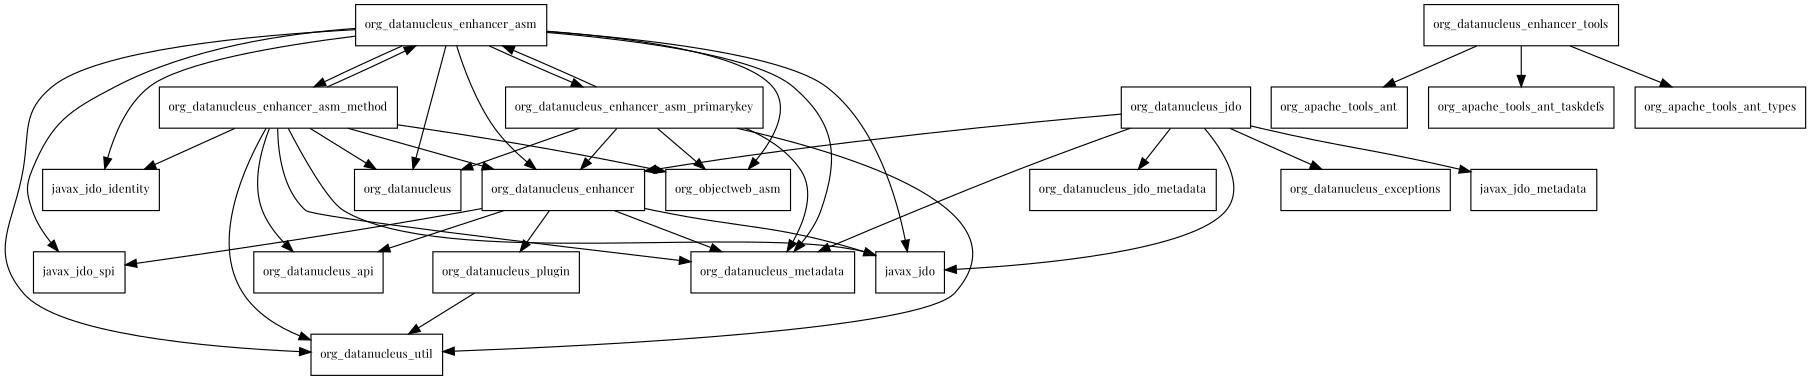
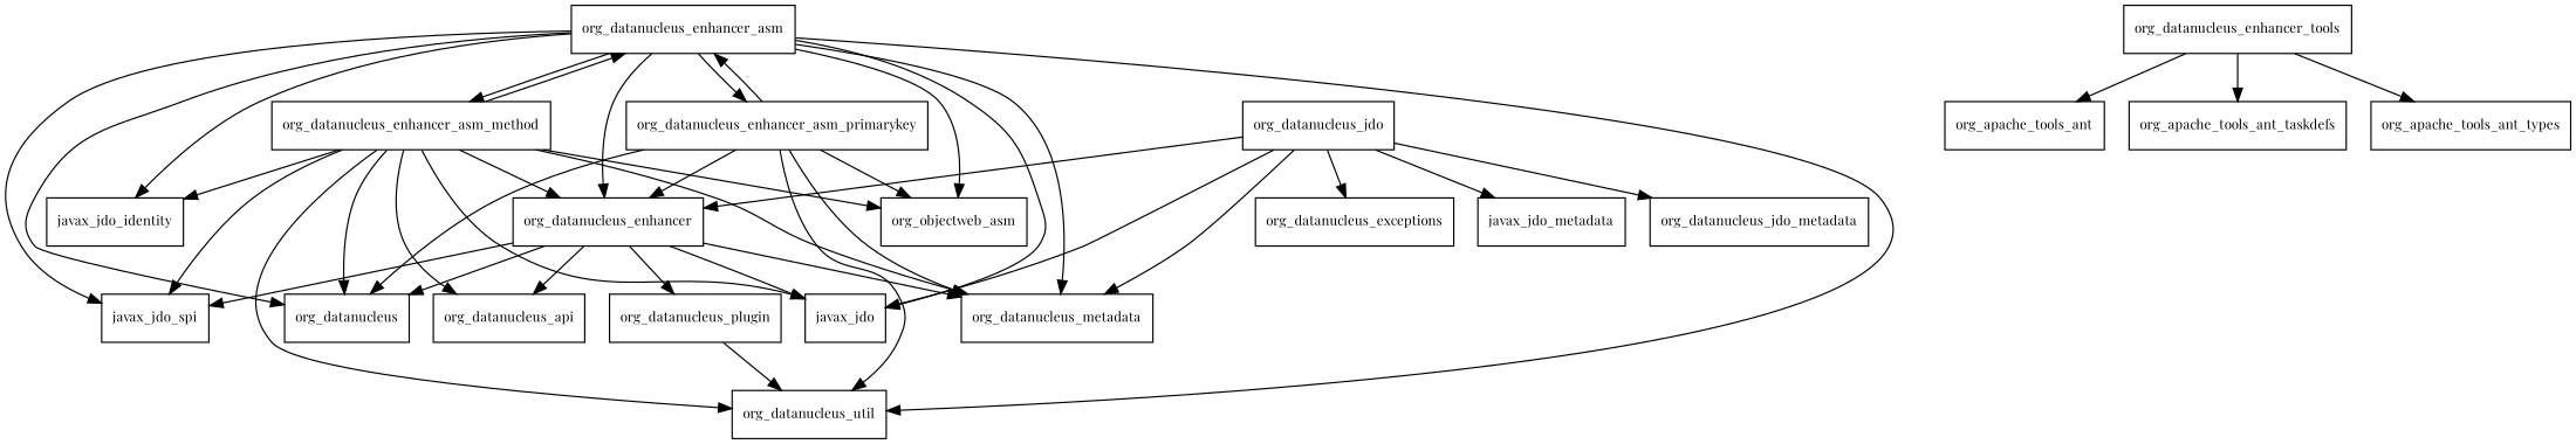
  digraph {
    fontname="Playfair Display"
    node [fontname="Playfair Display" fontsize=10.0 shape=box]
    edge [fontname="Playfair Display"]
    org_datanucleus_enhancer
    javax_jdo
    javax_jdo_spi
    org_datanucleus
    org_datanucleus_api
    org_datanucleus_metadata
    org_datanucleus_plugin
    org_datanucleus_util
    org_datanucleus_enhancer_asm
    javax_jdo_identity
    org_datanucleus_enhancer_asm_method
    org_datanucleus_enhancer_asm_primarykey
    org_objectweb_asm
    org_datanucleus_enhancer_tools
    org_apache_tools_ant
    org_apache_tools_ant_taskdefs
    org_apache_tools_ant_types
    org_datanucleus_jdo
    org_datanucleus_exceptions
    javax_jdo_metadata
    org_datanucleus_jdo_metadata
    org_datanucleus_enhancer -> javax_jdo
    org_datanucleus_enhancer -> javax_jdo_spi
+   org_datanucleus_enhancer -> org_datanucleus
    org_datanucleus_enhancer -> org_datanucleus_api
    org_datanucleus_enhancer -> org_datanucleus_metadata
    org_datanucleus_enhancer -> org_datanucleus_plugin
    org_datanucleus_plugin -> org_datanucleus_util
    org_datanucleus_enhancer_asm -> org_datanucleus_enhancer
    org_datanucleus_enhancer_asm -> javax_jdo
    org_datanucleus_enhancer_asm -> javax_jdo_spi
    org_datanucleus_enhancer_asm -> org_datanucleus
    org_datanucleus_enhancer_asm -> org_datanucleus_metadata
    org_datanucleus_enhancer_asm -> org_datanucleus_util
    org_datanucleus_enhancer_asm -> javax_jdo_identity
    org_datanucleus_enhancer_asm -> org_datanucleus_enhancer_asm_method
    org_datanucleus_enhancer_asm -> org_datanucleus_enhancer_asm_primarykey
    org_datanucleus_enhancer_asm -> org_objectweb_asm
    org_datanucleus_enhancer_asm_method -> org_datanucleus_enhancer
    org_datanucleus_enhancer_asm_method -> javax_jdo
+   org_datanucleus_enhancer_asm_method -> javax_jdo_spi
    org_datanucleus_enhancer_asm_method -> org_datanucleus
    org_datanucleus_enhancer_asm_method -> org_datanucleus_api
    org_datanucleus_enhancer_asm_method -> org_datanucleus_metadata
    org_datanucleus_enhancer_asm_method -> org_datanucleus_util
    org_datanucleus_enhancer_asm_method -> org_datanucleus_enhancer_asm
    org_datanucleus_enhancer_asm_method -> javax_jdo_identity
    org_datanucleus_enhancer_asm_method -> org_objectweb_asm
    org_datanucleus_enhancer_asm_primarykey -> org_datanucleus_enhancer
    org_datanucleus_enhancer_asm_primarykey -> org_datanucleus
    org_datanucleus_enhancer_asm_primarykey -> org_datanucleus_metadata
    org_datanucleus_enhancer_asm_primarykey -> org_datanucleus_util
    org_datanucleus_enhancer_asm_primarykey -> org_datanucleus_enhancer_asm
    org_datanucleus_enhancer_asm_primarykey -> org_objectweb_asm
    org_datanucleus_enhancer_tools -> org_apache_tools_ant
    org_datanucleus_enhancer_tools -> org_apache_tools_ant_taskdefs
    org_datanucleus_enhancer_tools -> org_apache_tools_ant_types
    org_datanucleus_jdo -> org_datanucleus_enhancer
    org_datanucleus_jdo -> javax_jdo
    org_datanucleus_jdo -> org_datanucleus_metadata
    org_datanucleus_jdo -> org_datanucleus_exceptions
    org_datanucleus_jdo -> javax_jdo_metadata
    org_datanucleus_jdo -> org_datanucleus_jdo_metadata
  }
